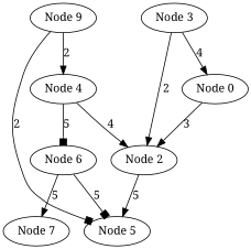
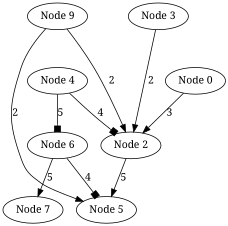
  digraph {
    fontname="Noto Serif"
    node [fontname="Noto Serif"]
    edge [arrowhead=normal fontname="Noto Serif"]
    "Node 0"
    "Node 2"
    "Node 5"
    "Node 4"
    "Node 6"
    "Node 7"
    n7 [label="Node 9"]
    "Node 3"
    "Node 0" -> "Node 2" [label=3]
    "Node 2" -> "Node 5" [label=5]
-   "Node 4" -> "Node 2" [label=4]
+   "Node 4" -> "Node 2" [arrowhead=box label=4]
    "Node 4" -> "Node 6" [arrowhead=box label=5]
-   "Node 6" -> "Node 5" [arrowhead=box label=5]
+   "Node 6" -> "Node 5" [arrowhead=box label=4]
    "Node 6" -> "Node 7" [label=5]
-   n7 -> "Node 4" [label=2]
-   n7 -> "Node 5" [arrowhead=box label=2]
-   "Node 3" -> "Node 0" [label=4]
+   n7 -> "Node 2" [label=2]
+   n7 -> "Node 5" [label=2]
    "Node 3" -> "Node 2" [label=2]
  }
